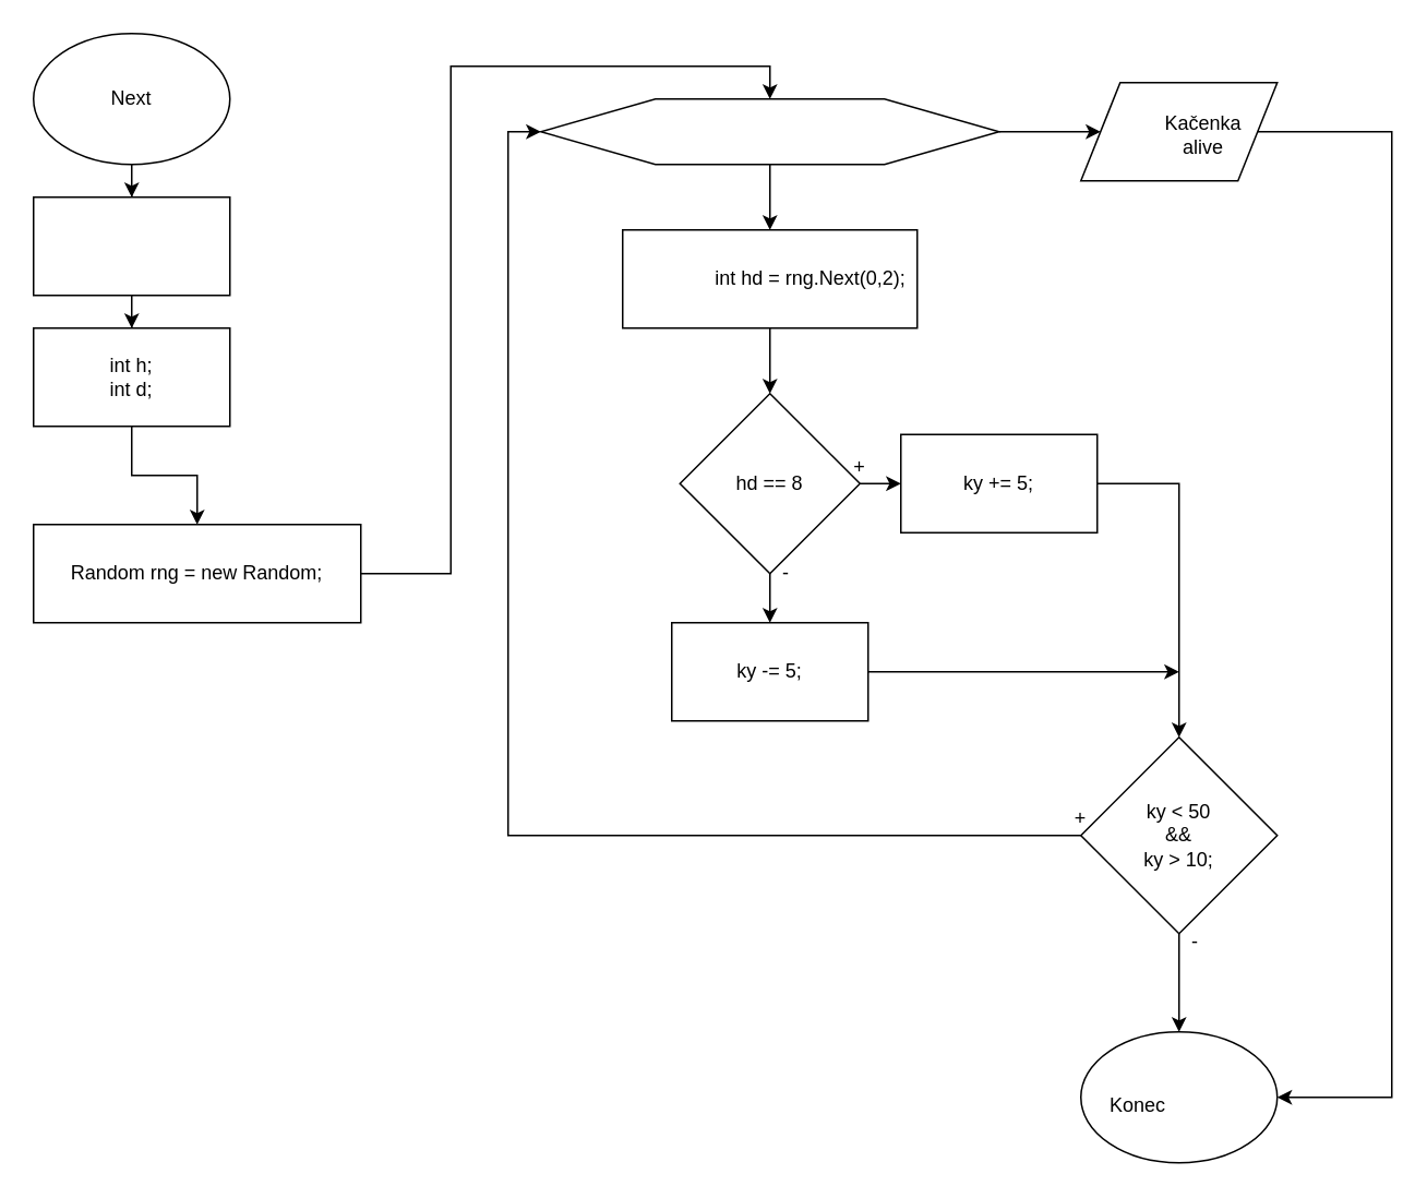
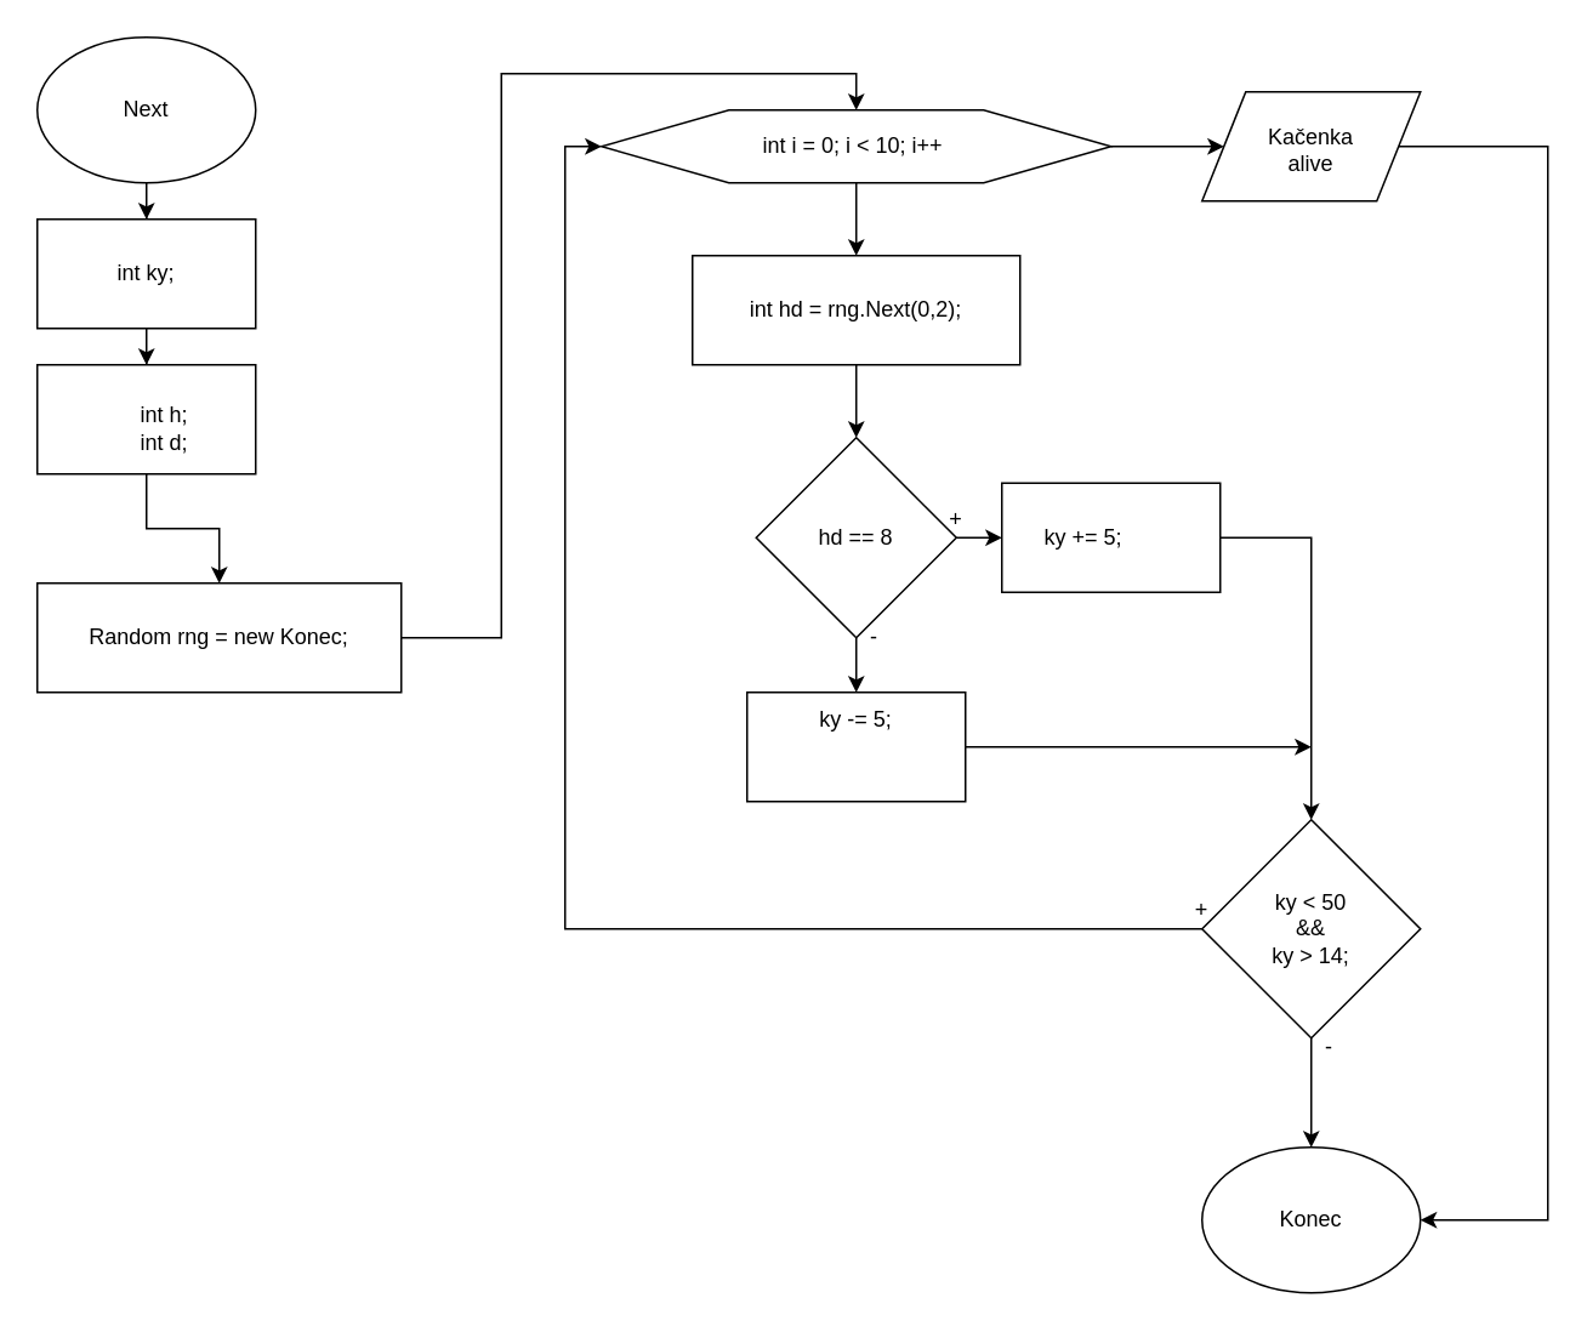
  <mxCell id="0" />
  <mxCell id="1" parent="0" />
  <mxCell id="2" style="edgeStyle=orthogonalEdgeStyle;rounded=0;orthogonalLoop=1;jettySize=auto;html=1;" parent="1" source="3" target="6" edge="1"><mxGeometry relative="1" as="geometry" /></mxCell>
  <mxCell id="3" value="" style="ellipse;whiteSpace=wrap;html=1;" parent="1" vertex="1"><mxGeometry x="20" y="20" width="120" height="80" as="geometry" /></mxCell>
  <mxCell id="4" value="Next" style="text;html=1;strokeColor=none;fillColor=none;align=center;verticalAlign=middle;whiteSpace=wrap;rounded=0;" parent="1" vertex="1"><mxGeometry x="60" y="50" width="40" height="20" as="geometry" /></mxCell>
  <mxCell id="5" style="edgeStyle=orthogonalEdgeStyle;rounded=0;orthogonalLoop=1;jettySize=auto;html=1;" parent="1" source="6" target="9" edge="1"><mxGeometry relative="1" as="geometry" /></mxCell>
  <mxCell id="6" value="" style="rounded=0;whiteSpace=wrap;html=1;" parent="1" vertex="1"><mxGeometry x="20" y="120" width="120" height="60" as="geometry" /></mxCell>
+ <mxCell id="7" value="int ky;" style="text;html=1;strokeColor=none;fillColor=none;align=center;verticalAlign=middle;whiteSpace=wrap;rounded=0;" parent="1" vertex="1"><mxGeometry x="60" y="140" width="40" height="20" as="geometry" /></mxCell>
  <mxCell id="8" style="edgeStyle=orthogonalEdgeStyle;rounded=0;orthogonalLoop=1;jettySize=auto;html=1;" parent="1" source="9" target="11" edge="1"><mxGeometry relative="1" as="geometry" /></mxCell>
  <mxCell id="9" value="" style="rounded=0;whiteSpace=wrap;html=1;" parent="1" vertex="1"><mxGeometry x="20" y="200" width="120" height="60" as="geometry" /></mxCell>
- <mxCell id="10" value="int h;&lt;br&gt;int d;" style="text;html=1;strokeColor=none;fillColor=none;align=center;verticalAlign=middle;whiteSpace=wrap;rounded=0;" parent="1" vertex="1"><mxGeometry x="60" y="220" width="40" height="20" as="geometry" /></mxCell>
+ <mxCell id="10" value="int h;&lt;br&gt;int d;" style="text;html=1;strokeColor=none;fillColor=none;align=center;verticalAlign=middle;whiteSpace=wrap;rounded=0;" parent="1" vertex="1"><mxGeometry x="70" y="225" width="40" height="20" as="geometry" /></mxCell>
  <mxCell id="11" value="" style="rounded=0;whiteSpace=wrap;html=1;" parent="1" vertex="1"><mxGeometry x="20" y="320" width="200" height="60" as="geometry" /></mxCell>
  <mxCell id="12" style="edgeStyle=orthogonalEdgeStyle;rounded=0;orthogonalLoop=1;jettySize=auto;html=1;entryX=0.5;entryY=0;entryDx=0;entryDy=0;" edge="1" parent="1" source="13" target="16"><mxGeometry relative="1" as="geometry" /></mxCell>
- <mxCell id="13" value="Random rng = new Random;" style="text;html=1;strokeColor=none;fillColor=none;align=center;verticalAlign=middle;whiteSpace=wrap;rounded=0;" parent="1" vertex="1"><mxGeometry x="20" y="340" width="200" height="20" as="geometry" /></mxCell>
+ <mxCell id="13" value="Random rng = new Konec;" style="text;html=1;strokeColor=none;fillColor=none;align=center;verticalAlign=middle;whiteSpace=wrap;rounded=0;" parent="1" vertex="1"><mxGeometry x="20" y="340" width="200" height="20" as="geometry" /></mxCell>
  <mxCell id="14" style="edgeStyle=orthogonalEdgeStyle;rounded=0;orthogonalLoop=1;jettySize=auto;html=1;entryX=0.5;entryY=0;entryDx=0;entryDy=0;" edge="1" parent="1" source="16" target="19"><mxGeometry relative="1" as="geometry" /></mxCell>
  <mxCell id="15" style="edgeStyle=orthogonalEdgeStyle;rounded=0;orthogonalLoop=1;jettySize=auto;html=1;entryX=0;entryY=0.5;entryDx=0;entryDy=0;" edge="1" parent="1" source="16" target="42"><mxGeometry relative="1" as="geometry" /></mxCell>
  <mxCell id="16" value="" style="shape=hexagon;perimeter=hexagonPerimeter2;whiteSpace=wrap;html=1;" vertex="1" parent="1"><mxGeometry x="330" y="60" width="280" height="40" as="geometry" /></mxCell>
+ <mxCell id="17" value="int i = 0; i &amp;lt; 10; i++&amp;nbsp;" style="text;html=1;strokeColor=none;fillColor=none;align=center;verticalAlign=middle;whiteSpace=wrap;rounded=0;" vertex="1" parent="1"><mxGeometry x="370" y="70" width="200" height="20" as="geometry" /></mxCell>
  <mxCell id="18" style="edgeStyle=orthogonalEdgeStyle;rounded=0;orthogonalLoop=1;jettySize=auto;html=1;entryX=0.5;entryY=0;entryDx=0;entryDy=0;" edge="1" parent="1" source="19" target="23"><mxGeometry relative="1" as="geometry" /></mxCell>
  <mxCell id="19" value="" style="rounded=0;whiteSpace=wrap;html=1;" vertex="1" parent="1"><mxGeometry x="380" y="140" width="180" height="60" as="geometry" /></mxCell>
- <mxCell id="20" value="int hd = rng.Next(0,2);" style="text;html=1;strokeColor=none;fillColor=none;align=center;verticalAlign=middle;whiteSpace=wrap;rounded=0;" vertex="1" parent="1"><mxGeometry x="435" y="160" width="120" height="20" as="geometry" /></mxCell>
+ <mxCell id="20" value="int hd = rng.Next(0,2);" style="text;html=1;strokeColor=none;fillColor=none;align=center;verticalAlign=middle;whiteSpace=wrap;rounded=0;" vertex="1" parent="1"><mxGeometry x="410" y="160" width="120" height="20" as="geometry" /></mxCell>
  <mxCell id="21" style="edgeStyle=orthogonalEdgeStyle;rounded=0;orthogonalLoop=1;jettySize=auto;html=1;" edge="1" parent="1" source="23" target="26"><mxGeometry relative="1" as="geometry" /></mxCell>
  <mxCell id="22" style="edgeStyle=orthogonalEdgeStyle;rounded=0;orthogonalLoop=1;jettySize=auto;html=1;entryX=0.5;entryY=0;entryDx=0;entryDy=0;" edge="1" parent="1" source="23" target="30"><mxGeometry relative="1" as="geometry" /></mxCell>
  <mxCell id="23" value="" style="rhombus;whiteSpace=wrap;html=1;" vertex="1" parent="1"><mxGeometry x="415" y="240" width="110" height="110" as="geometry" /></mxCell>
  <mxCell id="24" value="hd == 8" style="text;html=1;strokeColor=none;fillColor=none;align=center;verticalAlign=middle;whiteSpace=wrap;rounded=0;" vertex="1" parent="1"><mxGeometry x="440" y="285" width="60" height="20" as="geometry" /></mxCell>
  <mxCell id="25" style="edgeStyle=orthogonalEdgeStyle;rounded=0;orthogonalLoop=1;jettySize=auto;html=1;entryX=0.5;entryY=0;entryDx=0;entryDy=0;" edge="1" parent="1" source="26" target="35"><mxGeometry relative="1" as="geometry"><mxPoint x="720" y="480" as="targetPoint" /><Array as="points"><mxPoint x="720" y="295" /></Array></mxGeometry></mxCell>
  <mxCell id="26" value="" style="rounded=0;whiteSpace=wrap;html=1;" vertex="1" parent="1"><mxGeometry x="550" y="265" width="120" height="60" as="geometry" /></mxCell>
  <mxCell id="27" value="+" style="text;html=1;strokeColor=none;fillColor=none;align=center;verticalAlign=middle;whiteSpace=wrap;rounded=0;" vertex="1" parent="1"><mxGeometry x="505" y="275" width="40" height="20" as="geometry" /></mxCell>
- <mxCell id="28" value="ky += 5;" style="text;html=1;strokeColor=none;fillColor=none;align=center;verticalAlign=middle;whiteSpace=wrap;rounded=0;" vertex="1" parent="1"><mxGeometry x="580" y="285" width="60" height="20" as="geometry" /></mxCell>
+ <mxCell id="28" value="ky += 5;" style="text;html=1;strokeColor=none;fillColor=none;align=center;verticalAlign=middle;whiteSpace=wrap;rounded=0;" vertex="1" parent="1"><mxGeometry x="565" y="285" width="60" height="20" as="geometry" /></mxCell>
  <mxCell id="29" style="edgeStyle=orthogonalEdgeStyle;rounded=0;orthogonalLoop=1;jettySize=auto;html=1;" edge="1" parent="1" source="30"><mxGeometry relative="1" as="geometry"><mxPoint x="720" y="410" as="targetPoint" /></mxGeometry></mxCell>
  <mxCell id="30" value="" style="rounded=0;whiteSpace=wrap;html=1;" vertex="1" parent="1"><mxGeometry x="410" y="380" width="120" height="60" as="geometry" /></mxCell>
  <mxCell id="31" value="-" style="text;html=1;strokeColor=none;fillColor=none;align=center;verticalAlign=middle;whiteSpace=wrap;rounded=0;" vertex="1" parent="1"><mxGeometry x="460" y="340" width="40" height="20" as="geometry" /></mxCell>
- <mxCell id="32" value="ky -= 5;" style="text;html=1;strokeColor=none;fillColor=none;align=center;verticalAlign=middle;whiteSpace=wrap;rounded=0;" vertex="1" parent="1"><mxGeometry x="440" y="400" width="60" height="20" as="geometry" /></mxCell>
+ <mxCell id="32" value="ky -= 5;" style="text;html=1;strokeColor=none;fillColor=none;align=center;verticalAlign=middle;whiteSpace=wrap;rounded=0;" vertex="1" parent="1"><mxGeometry x="440" y="385" width="60" height="20" as="geometry" /></mxCell>
  <mxCell id="33" style="edgeStyle=orthogonalEdgeStyle;rounded=0;orthogonalLoop=1;jettySize=auto;html=1;entryX=0;entryY=0.5;entryDx=0;entryDy=0;" edge="1" parent="1" source="35" target="16"><mxGeometry relative="1" as="geometry" /></mxCell>
  <mxCell id="34" style="edgeStyle=orthogonalEdgeStyle;rounded=0;orthogonalLoop=1;jettySize=auto;html=1;entryX=0.5;entryY=0;entryDx=0;entryDy=0;" edge="1" parent="1" source="35" target="38"><mxGeometry relative="1" as="geometry" /></mxCell>
  <mxCell id="35" value="" style="rhombus;whiteSpace=wrap;html=1;" vertex="1" parent="1"><mxGeometry x="660" y="450" width="120" height="120" as="geometry" /></mxCell>
- <mxCell id="36" value="ky &amp;lt; 50&lt;br&gt;&amp;amp;&amp;amp;&lt;br&gt;ky &amp;gt; 10;" style="text;html=1;strokeColor=none;fillColor=none;align=center;verticalAlign=middle;whiteSpace=wrap;rounded=0;" vertex="1" parent="1"><mxGeometry x="680" y="500" width="80" height="20" as="geometry" /></mxCell>
+ <mxCell id="36" value="ky &amp;lt; 50&lt;br&gt;&amp;amp;&amp;amp;&lt;br&gt;ky &amp;gt; 14;" style="text;html=1;strokeColor=none;fillColor=none;align=center;verticalAlign=middle;whiteSpace=wrap;rounded=0;" vertex="1" parent="1"><mxGeometry x="680" y="500" width="80" height="20" as="geometry" /></mxCell>
  <mxCell id="37" value="+" style="text;html=1;strokeColor=none;fillColor=none;align=center;verticalAlign=middle;whiteSpace=wrap;rounded=0;" vertex="1" parent="1"><mxGeometry x="640" y="490" width="40" height="20" as="geometry" /></mxCell>
  <mxCell id="38" value="" style="ellipse;whiteSpace=wrap;html=1;" vertex="1" parent="1"><mxGeometry x="660" y="630" width="120" height="80" as="geometry" /></mxCell>
- <mxCell id="39" value="Konec" style="text;html=1;strokeColor=none;fillColor=none;align=center;verticalAlign=middle;whiteSpace=wrap;rounded=0;" vertex="1" parent="1"><mxGeometry x="675" y="665" width="40" height="20" as="geometry" /></mxCell>
+ <mxCell id="39" value="Konec" style="text;html=1;strokeColor=none;fillColor=none;align=center;verticalAlign=middle;whiteSpace=wrap;rounded=0;" vertex="1" parent="1"><mxGeometry x="700" y="660" width="40" height="20" as="geometry" /></mxCell>
  <mxCell id="40" value="-" style="text;html=1;strokeColor=none;fillColor=none;align=center;verticalAlign=middle;whiteSpace=wrap;rounded=0;" vertex="1" parent="1"><mxGeometry x="710" y="565" width="40" height="20" as="geometry" /></mxCell>
  <mxCell id="41" style="edgeStyle=orthogonalEdgeStyle;rounded=0;orthogonalLoop=1;jettySize=auto;html=1;entryX=1;entryY=0.5;entryDx=0;entryDy=0;" edge="1" parent="1" source="42" target="38"><mxGeometry relative="1" as="geometry"><mxPoint x="840" y="690" as="targetPoint" /><Array as="points"><mxPoint x="850" y="80" /><mxPoint x="850" y="670" /></Array></mxGeometry></mxCell>
  <mxCell id="42" value="" style="shape=parallelogram;perimeter=parallelogramPerimeter;whiteSpace=wrap;html=1;" vertex="1" parent="1"><mxGeometry x="660" y="50" width="120" height="60" as="geometry" /></mxCell>
- <mxCell id="43" value="Kačenka alive" style="text;html=1;strokeColor=none;fillColor=none;align=center;verticalAlign=middle;whiteSpace=wrap;rounded=0;" vertex="1" parent="1"><mxGeometry x="715" y="71.5" width="40" height="20" as="geometry" /></mxCell>
+ <mxCell id="43" value="Kačenka alive" style="text;html=1;strokeColor=none;fillColor=none;align=center;verticalAlign=middle;whiteSpace=wrap;rounded=0;" vertex="1" parent="1"><mxGeometry x="700" y="71.5" width="40" height="20" as="geometry" /></mxCell>
